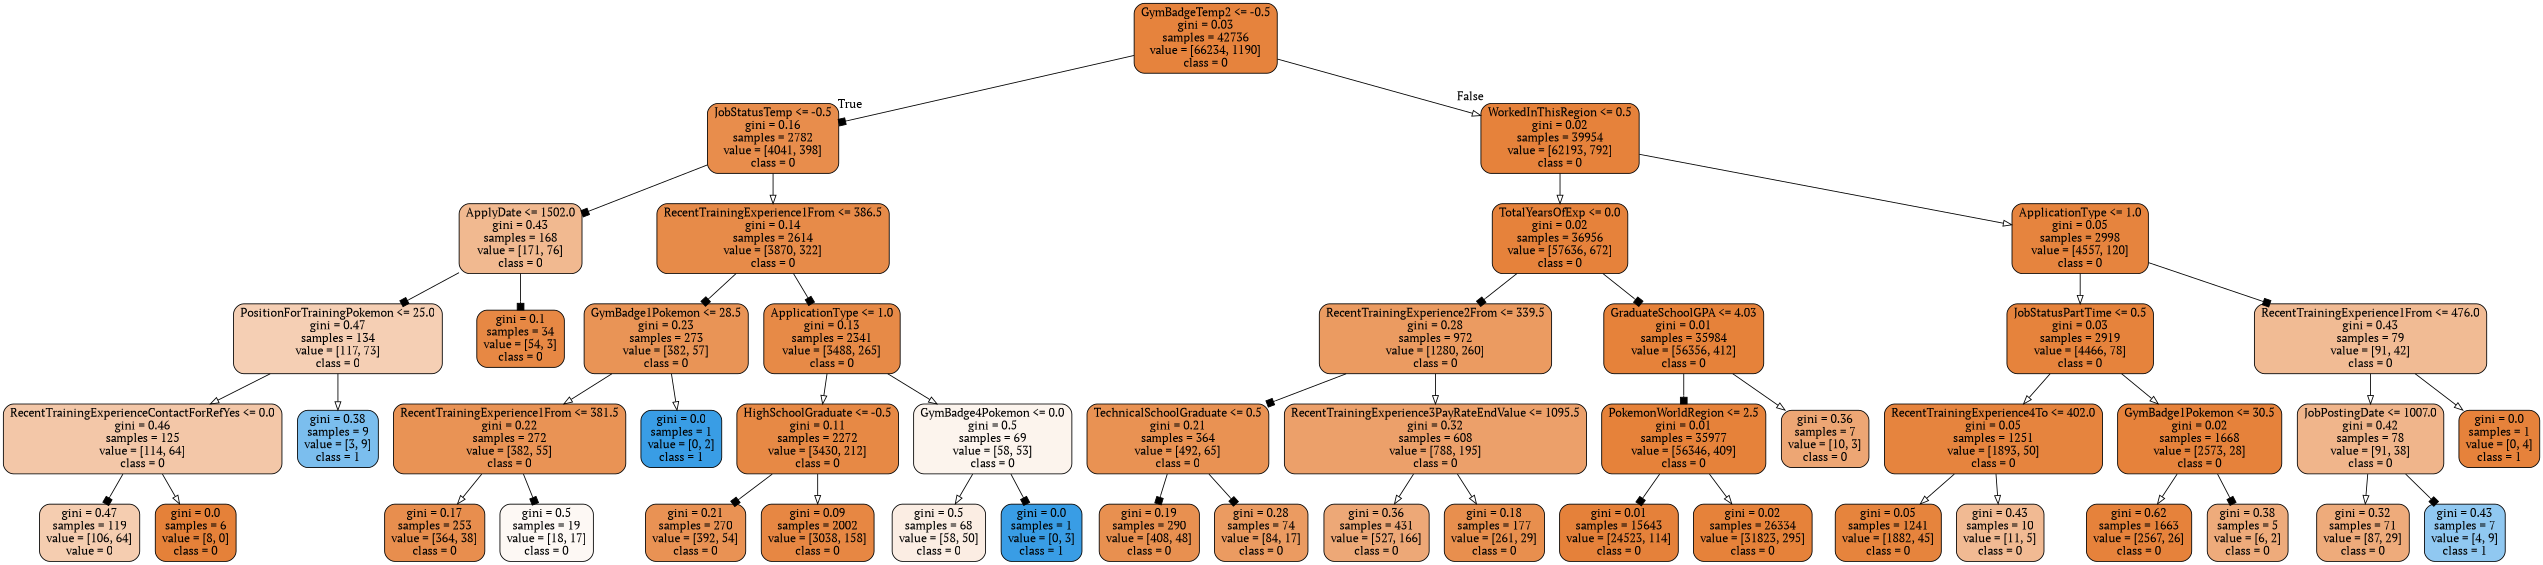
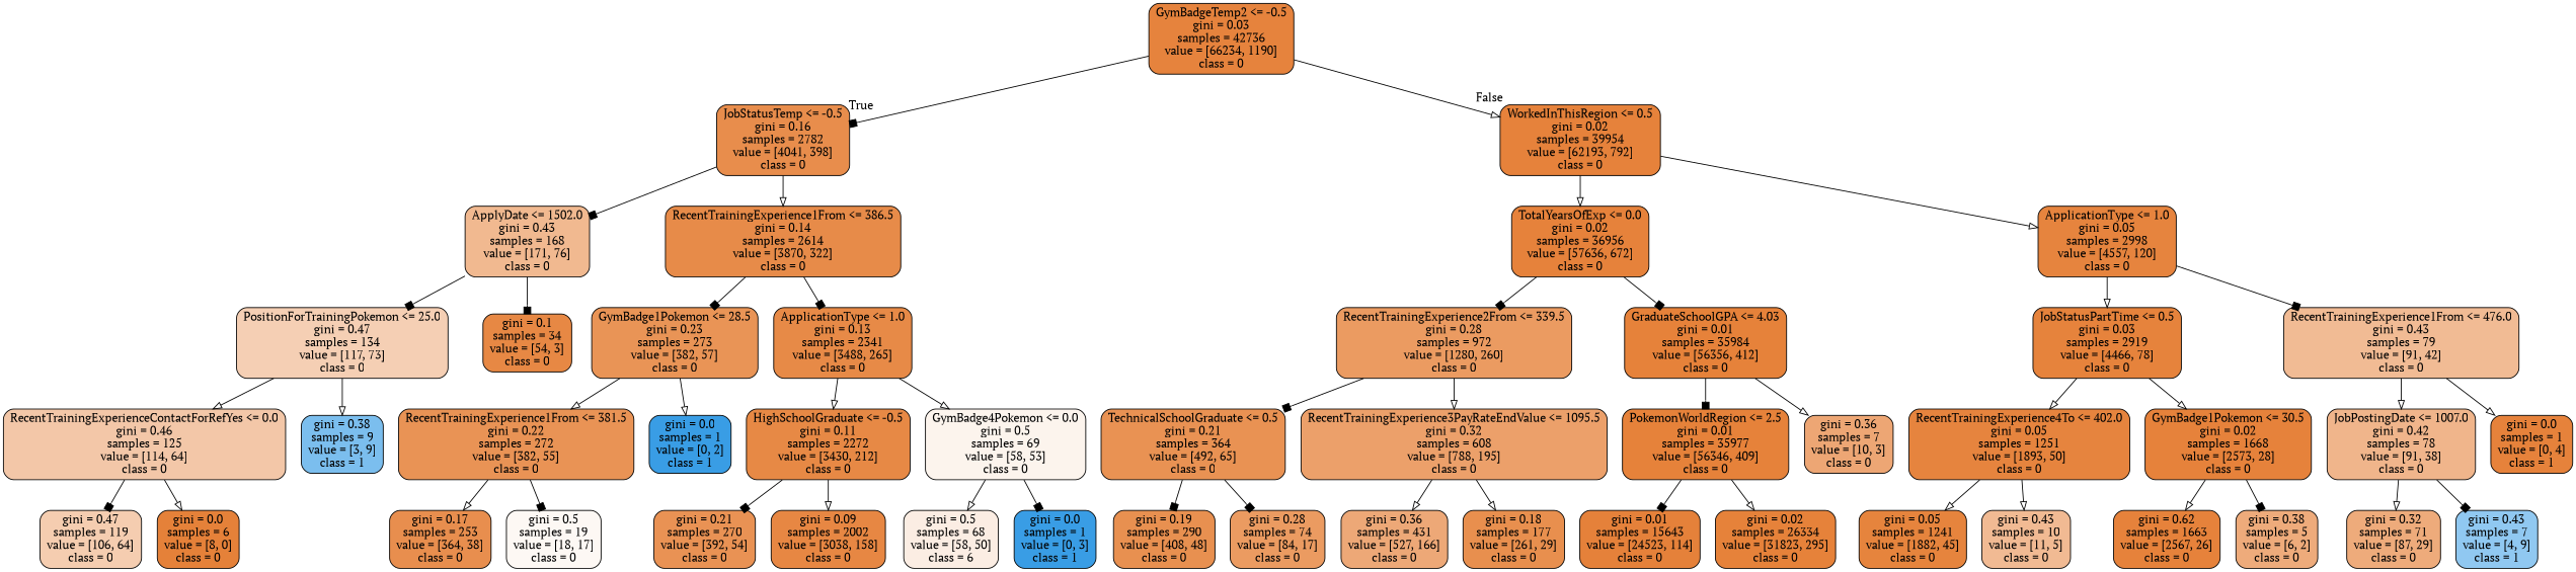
  digraph {
    fontname="PT Serif"
    node [color=black fillcolor="#e58139fc" fontname="PT Serif" shape=box style="filled, rounded"]
    edge [arrowhead=onormal fontname="PT Serif"]
    n1 [fillcolor="#e58139fa" label="GymBadgeTemp2 <= -0.5\ngini = 0.03\nsamples = 42736\nvalue = [66234, 1190]\nclass = 0"]
    n2 [fillcolor="#e58139e6" label="JobStatusTemp <= -0.5\ngini = 0.16\nsamples = 2782\nvalue = [4041, 398]\nclass = 0"]
    n3 [label="WorkedInThisRegion <= 0.5\ngini = 0.02\nsamples = 39954\nvalue = [62193, 792]\nclass = 0"]
    n4 [fillcolor="#e581398e" label="ApplyDate <= 1502.0\ngini = 0.43\nsamples = 168\nvalue = [171, 76]\nclass = 0"]
    n5 [fillcolor="#e58139ea" label="RecentTrainingExperience1From <= 386.5\ngini = 0.14\nsamples = 2614\nvalue = [3870, 322]\nclass = 0"]
    n6 [label="TotalYearsOfExp <= 0.0\ngini = 0.02\nsamples = 36956\nvalue = [57636, 672]\nclass = 0"]
    n7 [fillcolor="#e58139f8" label="ApplicationType <= 1.0\ngini = 0.05\nsamples = 2998\nvalue = [4557, 120]\nclass = 0"]
    n8 [fillcolor="#e5813960" label="PositionForTrainingPokemon <= 25.0\ngini = 0.47\nsamples = 134\nvalue = [117, 73]\nclass = 0"]
    n9 [fillcolor="#e58139f1" label="gini = 0.1\nsamples = 34\nvalue = [54, 3]\nclass = 0"]
    n10 [fillcolor="#e58139d9" label="GymBadge1Pokemon <= 28.5\ngini = 0.23\nsamples = 273\nvalue = [382, 57]\nclass = 0"]
    n11 [fillcolor="#e58139ec" label="ApplicationType <= 1.0\ngini = 0.13\nsamples = 2341\nvalue = [3488, 265]\nclass = 0"]
    n12 [fillcolor="#e5813970" label="RecentTrainingExperienceContactForRefYes <= 0.0\ngini = 0.46\nsamples = 125\nvalue = [114, 64]\nclass = 0"]
    n13 [fillcolor="#399de5aa" label="gini = 0.38\nsamples = 9\nvalue = [3, 9]\nclass = 1"]
-   n14 [fillcolor="#e5813965" label="gini = 0.47\nsamples = 119\nvalue = [106, 64]\nvalue = 0"]
+   n14 [fillcolor="#e5813965" label="gini = 0.47\nsamples = 119\nvalue = [106, 64]\nclass = 0"]
    n15 [fillcolor="#e58139ff" label="gini = 0.0\nsamples = 6\nvalue = [8, 0]\nclass = 0"]
    n16 [fillcolor="#e58139da" label="RecentTrainingExperience1From <= 381.5\ngini = 0.22\nsamples = 272\nvalue = [382, 55]\nclass = 0"]
    n17 [fillcolor="#399de5ff" label="gini = 0.0\nsamples = 1\nvalue = [0, 2]\nclass = 1"]
    n18 [fillcolor="#e58139ef" label="HighSchoolGraduate <= -0.5\ngini = 0.11\nsamples = 2272\nvalue = [3430, 212]\nclass = 0"]
    n19 [fillcolor="#e5813916" label="GymBadge4Pokemon <= 0.0\ngini = 0.5\nsamples = 69\nvalue = [58, 53]\nclass = 0"]
    n20 [fillcolor="#e58139e4" label="gini = 0.17\nsamples = 253\nvalue = [364, 38]\nclass = 0"]
    n21 [fillcolor="#e581390e" label="gini = 0.5\nsamples = 19\nvalue = [18, 17]\nclass = 0"]
    n22 [fillcolor="#e58139dc" label="gini = 0.21\nsamples = 270\nvalue = [392, 54]\nclass = 0"]
    n23 [fillcolor="#e58139f2" label="gini = 0.09\nsamples = 2002\nvalue = [3038, 158]\nclass = 0"]
-   n24 [fillcolor="#e5813923" label="gini = 0.5\nsamples = 68\nvalue = [58, 50]\nclass = 0"]
+   n24 [fillcolor="#e5813923" label="gini = 0.5\nsamples = 68\nvalue = [58, 50]\nclass = 6"]
    n25 [fillcolor="#399de5ff" label="gini = 0.0\nsamples = 1\nvalue = [0, 3]\nclass = 1"]
    n26 [fillcolor="#e58139cb" label="RecentTrainingExperience2From <= 339.5\ngini = 0.28\nsamples = 972\nvalue = [1280, 260]\nclass = 0"]
    n27 [fillcolor="#e58139fd" label="GraduateSchoolGPA <= 4.03\ngini = 0.01\nsamples = 35984\nvalue = [56356, 412]\nclass = 0"]
    n28 [fillcolor="#e58139fb" label="JobStatusPartTime <= 0.5\ngini = 0.03\nsamples = 2919\nvalue = [4466, 78]\nclass = 0"]
    n29 [fillcolor="#e5813989" label="RecentTrainingExperience1From <= 476.0\ngini = 0.43\nsamples = 79\nvalue = [91, 42]\nclass = 0"]
    n30 [fillcolor="#e58139dd" label="TechnicalSchoolGraduate <= 0.5\ngini = 0.21\nsamples = 364\nvalue = [492, 65]\nclass = 0"]
    n31 [fillcolor="#e58139c0" label="RecentTrainingExperience3PayRateEndValue <= 1095.5\ngini = 0.32\nsamples = 608\nvalue = [788, 195]\nclass = 0"]
    n32 [fillcolor="#e58139fd" label="PokemonWorldRegion <= 2.5\ngini = 0.01\nsamples = 35977\nvalue = [56346, 409]\nclass = 0"]
    n33 [fillcolor="#e58139b3" label="gini = 0.36\nsamples = 7\nvalue = [10, 3]\nclass = 0"]
    n34 [fillcolor="#e58139e1" label="gini = 0.19\nsamples = 290\nvalue = [408, 48]\nclass = 0"]
    n35 [fillcolor="#e58139cb" label="gini = 0.28\nsamples = 74\nvalue = [84, 17]\nclass = 0"]
    n36 [fillcolor="#e58139af" label="gini = 0.36\nsamples = 431\nvalue = [527, 166]\nclass = 0"]
    n37 [fillcolor="#e58139e3" label="gini = 0.18\nsamples = 177\nvalue = [261, 29]\nclass = 0"]
    n38 [fillcolor="#e58139fe" label="gini = 0.01\nsamples = 15643\nvalue = [24523, 114]\nclass = 0"]
    n39 [fillcolor="#e58139fd" label="gini = 0.02\nsamples = 26334\nvalue = [31823, 295]\nclass = 0"]
    n40 [fillcolor="#e58139f8" label="RecentTrainingExperience4To <= 402.0\ngini = 0.05\nsamples = 1251\nvalue = [1893, 50]\nclass = 0"]
    n41 [label="GymBadge1Pokemon <= 30.5\ngini = 0.02\nsamples = 1668\nvalue = [2573, 28]\nclass = 0"]
    n42 [fillcolor="#e5813995" label="JobPostingDate <= 1007.0\ngini = 0.42\nsamples = 78\nvalue = [91, 38]\nclass = 0"]
    n43 [label="gini = 0.0\nsamples = 1\nvalue = [0, 4]\nclass = 1"]
    n44 [fillcolor="#e58139f9" label="gini = 0.05\nsamples = 1241\nvalue = [1882, 45]\nclass = 0"]
    n45 [fillcolor="#e581398b" label="gini = 0.43\nsamples = 10\nvalue = [11, 5]\nclass = 0"]
    n46 [label="gini = 0.62\nsamples = 1663\nvalue = [2567, 26]\nclass = 0"]
    n47 [fillcolor="#e58139aa" label="gini = 0.38\nsamples = 5\nvalue = [6, 2]\nclass = 0"]
    n48 [fillcolor="#e58139aa" label="gini = 0.32\nsamples = 71\nvalue = [87, 29]\nclass = 0"]
    n49 [fillcolor="#399de58e" label="gini = 0.43\nsamples = 7\nvalue = [4, 9]\nclass = 1"]
    n1 -> n2 [arrowhead=box headlabel=True labelangle=45 labeldistance=2.5]
    n1 -> n3 [headlabel=False labelangle=-45 labeldistance=2.5]
    n2 -> n4 [arrowhead=box]
    n2 -> n5
    n3 -> n6
    n3 -> n7
    n4 -> n8 [arrowhead=box]
    n4 -> n9 [arrowhead=box]
    n5 -> n10 [arrowhead=box]
    n5 -> n11 [arrowhead=box]
    n6 -> n26 [arrowhead=box]
    n6 -> n27 [arrowhead=box]
    n7 -> n28
    n7 -> n29 [arrowhead=box]
    n8 -> n12
    n8 -> n13
    n10 -> n16
    n10 -> n17
    n11 -> n18
    n11 -> n19
    n12 -> n14 [arrowhead=box]
    n12 -> n15
    n16 -> n20
    n16 -> n21 [arrowhead=box]
    n18 -> n22 [arrowhead=box]
    n18 -> n23
    n19 -> n24
    n19 -> n25 [arrowhead=box]
    n26 -> n30 [arrowhead=box]
    n26 -> n31
    n27 -> n32 [arrowhead=box]
    n27 -> n33
    n28 -> n40
    n28 -> n41
    n29 -> n42
    n29 -> n43
    n30 -> n34 [arrowhead=box]
    n30 -> n35 [arrowhead=box]
    n31 -> n36
    n31 -> n37
    n32 -> n38 [arrowhead=box]
    n32 -> n39
    n40 -> n44
    n40 -> n45
    n41 -> n46
    n41 -> n47 [arrowhead=box]
    n42 -> n48
    n42 -> n49 [arrowhead=box]
  }
